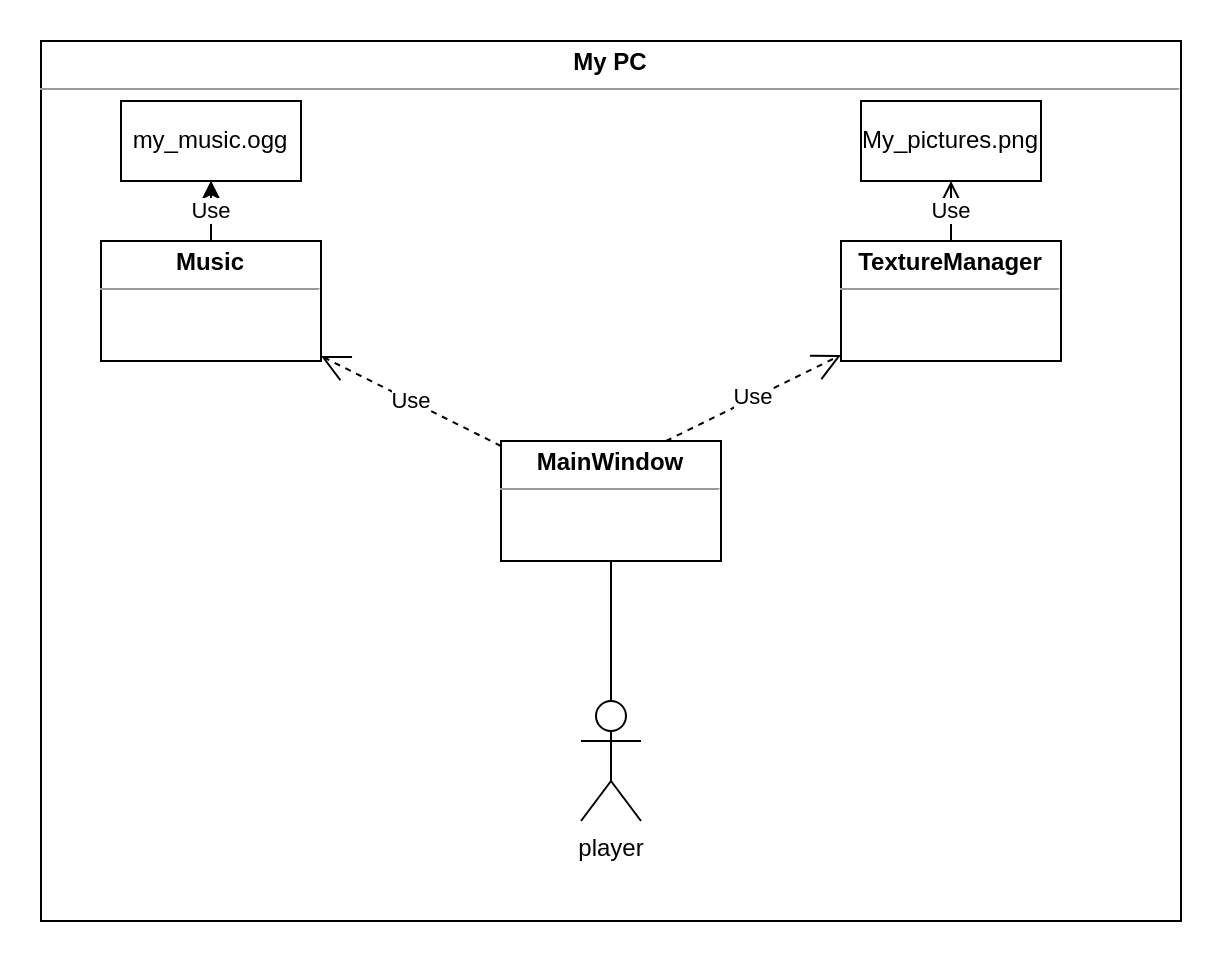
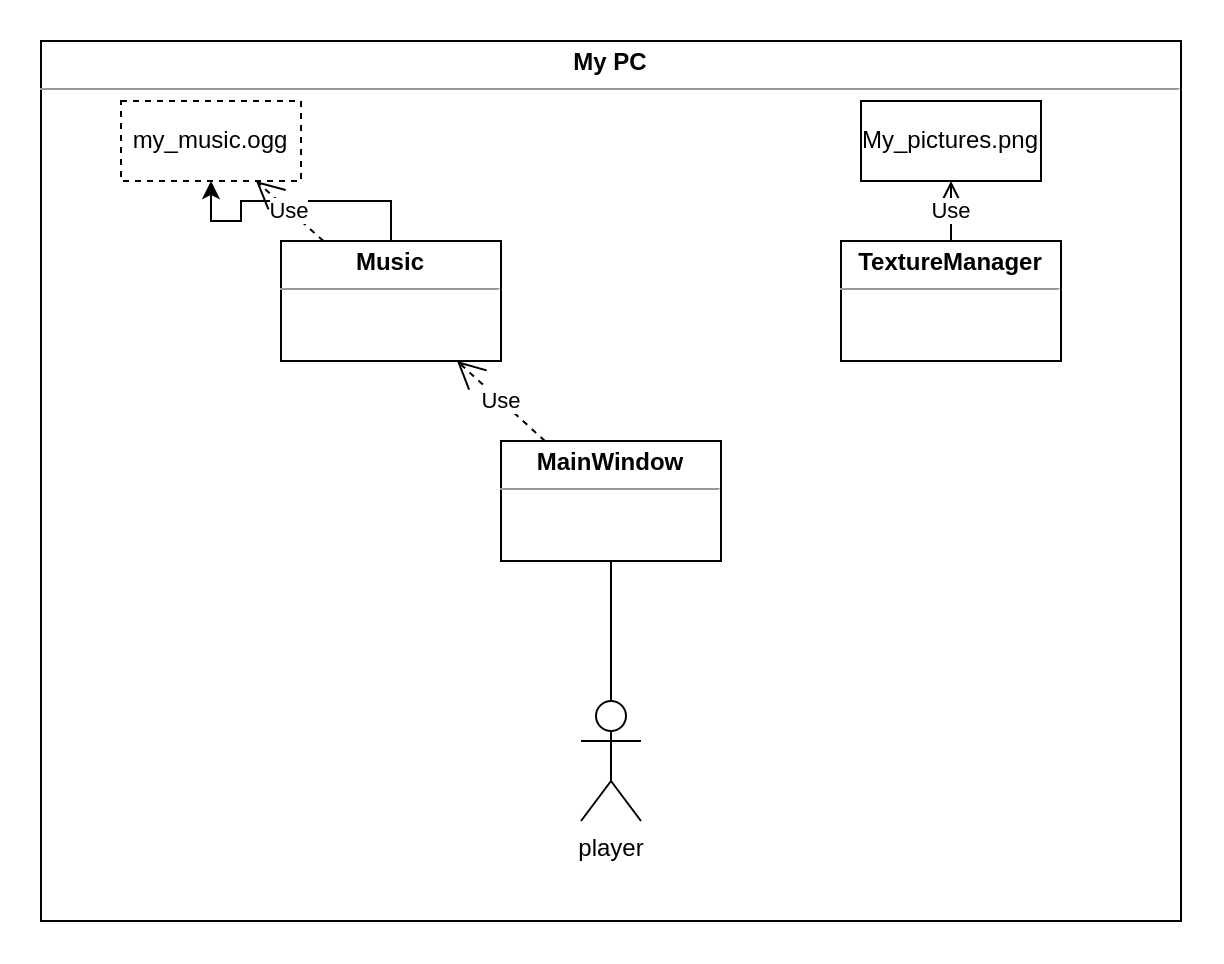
  <mxCell id="0" />
  <mxCell id="1" parent="0" />
  <mxCell id="2" value="&lt;p style=&quot;margin:0px;margin-top:4px;text-align:center;&quot;&gt;&lt;b&gt;My PC&lt;/b&gt;&lt;/p&gt;&lt;hr size=&quot;1&quot;&gt;&lt;div style=&quot;height:2px;&quot;&gt;&lt;/div&gt;" style="verticalAlign=top;align=left;overflow=fill;html=1;whiteSpace=wrap;" vertex="1" parent="1"><mxGeometry x="20" y="20" width="570" height="440" as="geometry" /></mxCell>
  <mxCell id="3" value="" style="edgeStyle=orthogonalEdgeStyle;rounded=0;orthogonalLoop=1;jettySize=auto;html=1;" edge="1" parent="1" source="4" target="6"><mxGeometry relative="1" as="geometry" /></mxCell>
- <mxCell id="4" value="&lt;p style=&quot;margin:0px;margin-top:4px;text-align:center;&quot;&gt;&lt;b&gt;Music&lt;/b&gt;&lt;/p&gt;&lt;hr size=&quot;1&quot;&gt;&lt;div style=&quot;height:2px;&quot;&gt;&lt;/div&gt;" style="verticalAlign=top;align=left;overflow=fill;html=1;whiteSpace=wrap;" vertex="1" parent="1"><mxGeometry x="50" y="120" width="110" height="60" as="geometry" /></mxCell>
+ <mxCell id="4" value="&lt;p style=&quot;margin:0px;margin-top:4px;text-align:center;&quot;&gt;&lt;b&gt;Music&lt;/b&gt;&lt;/p&gt;&lt;hr size=&quot;1&quot;&gt;&lt;div style=&quot;height:2px;&quot;&gt;&lt;/div&gt;" style="verticalAlign=top;align=left;overflow=fill;html=1;whiteSpace=wrap;" vertex="1" parent="1"><mxGeometry x="140" y="120" width="110" height="60" as="geometry" /></mxCell>
  <mxCell id="5" value="Use" style="endArrow=open;endSize=12;dashed=1;html=1;rounded=0;" edge="1" parent="1" source="4" target="6"><mxGeometry width="160" relative="1" as="geometry"><mxPoint x="190" y="260" as="sourcePoint" /><mxPoint x="350" y="260" as="targetPoint" /><mxPoint as="offset" /></mxGeometry></mxCell>
- <mxCell id="6" value="my_music.ogg" style="html=1;whiteSpace=wrap;" vertex="1" parent="1"><mxGeometry x="60" y="50" width="90" height="40" as="geometry" /></mxCell>
+ <mxCell id="6" value="my_music.ogg" style="html=1;whiteSpace=wrap;dashed=1;" vertex="1" parent="1"><mxGeometry x="60" y="50" width="90" height="40" as="geometry" /></mxCell>
  <mxCell id="7" value="&lt;p style=&quot;margin:0px;margin-top:4px;text-align:center;&quot;&gt;&lt;b&gt;TextureManager&lt;/b&gt;&lt;br&gt;&lt;/p&gt;&lt;hr size=&quot;1&quot;&gt;&lt;div style=&quot;height:2px;&quot;&gt;&lt;/div&gt;" style="verticalAlign=top;align=left;overflow=fill;html=1;whiteSpace=wrap;" vertex="1" parent="1"><mxGeometry x="420" y="120" width="110" height="60" as="geometry" /></mxCell>
  <mxCell id="8" value="My_pictures.png" style="html=1;whiteSpace=wrap;" vertex="1" parent="1"><mxGeometry x="430" y="50" width="90" height="40" as="geometry" /></mxCell>
  <mxCell id="9" value="Use" style="endArrow=open;endSize=12;dashed=0;html=1;rounded=0;" edge="1" parent="1" source="7" target="8"><mxGeometry width="160" relative="1" as="geometry"><mxPoint x="115" y="130" as="sourcePoint" /><mxPoint x="115" y="100" as="targetPoint" /><mxPoint as="offset" /></mxGeometry></mxCell>
  <mxCell id="10" value="player" style="shape=umlActor;verticalLabelPosition=bottom;verticalAlign=top;html=1;" vertex="1" parent="1"><mxGeometry x="290" y="350" width="30" height="60" as="geometry" /></mxCell>
  <mxCell id="11" value="&lt;p style=&quot;margin:0px;margin-top:4px;text-align:center;&quot;&gt;&lt;b&gt;MainWindow&lt;/b&gt;&lt;/p&gt;&lt;hr size=&quot;1&quot;&gt;&lt;div style=&quot;height:2px;&quot;&gt;&lt;/div&gt;" style="verticalAlign=top;align=left;overflow=fill;html=1;whiteSpace=wrap;" vertex="1" parent="1"><mxGeometry x="250" y="220" width="110" height="60" as="geometry" /></mxCell>
  <mxCell id="12" value="" style="endArrow=none;html=1;rounded=0;exitX=0.5;exitY=0;exitDx=0;exitDy=0;exitPerimeter=0;" edge="1" parent="1" source="10"><mxGeometry width="50" height="50" relative="1" as="geometry"><mxPoint x="250" y="290" as="sourcePoint" /><mxPoint x="305" y="280" as="targetPoint" /></mxGeometry></mxCell>
  <mxCell id="13" value="Use" style="endArrow=open;endSize=12;dashed=1;html=1;rounded=0;" edge="1" parent="1" source="11" target="4"><mxGeometry width="160" relative="1" as="geometry"><mxPoint x="115" y="130" as="sourcePoint" /><mxPoint x="115" y="100" as="targetPoint" /><mxPoint as="offset" /></mxGeometry></mxCell>
- <mxCell id="14" value="Use" style="endArrow=open;endSize=12;dashed=1;html=1;rounded=0;exitX=0.75;exitY=0;exitDx=0;exitDy=0;" edge="1" parent="1" source="11" target="7"><mxGeometry width="160" relative="1" as="geometry"><mxPoint x="125" y="140" as="sourcePoint" /><mxPoint x="125" y="110" as="targetPoint" /><mxPoint as="offset" /></mxGeometry></mxCell>
